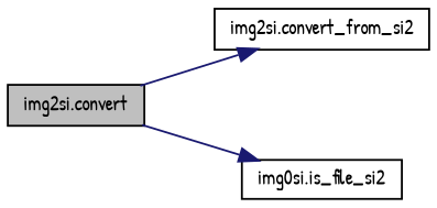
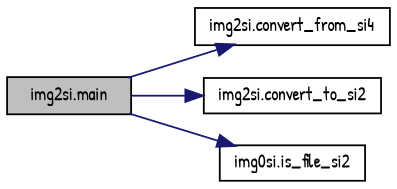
  digraph {
    fontname="Patrick Hand"
    rankdir=LR
    node [color=black fillcolor=white fontname="Patrick Hand" fontsize=10 shape=record style=filled]
    edge [color=midnightblue fontname="Patrick Hand" fontsize=10 labelfontname=Helvetica labelfontsize=10 style=solid]
-   n1 [fillcolor=grey75 fontcolor=black height=0.2 label="img2si.convert" width=0.4]
-   n2 [height=0.2 label="img2si.convert_from_si2" width=0.4]
+   n1 [fillcolor=grey75 fontcolor=black height=0.2 label="img2si.main" width=0.4]
+   n2 [height=0.2 label="img2si.convert_from_si4" width=0.4]
+   n3 [height=0.2 label="img2si.convert_to_si2" width=0.4]
    n4 [height=0.2 label="img0si.is_file_si2" width=0.4]
    n1 -> n2
+   n1 -> n3
    n1 -> n4
  }
